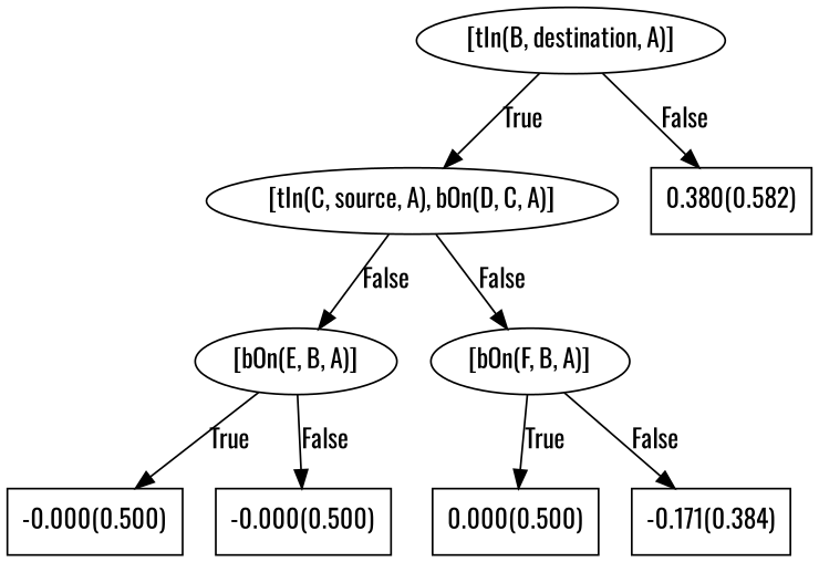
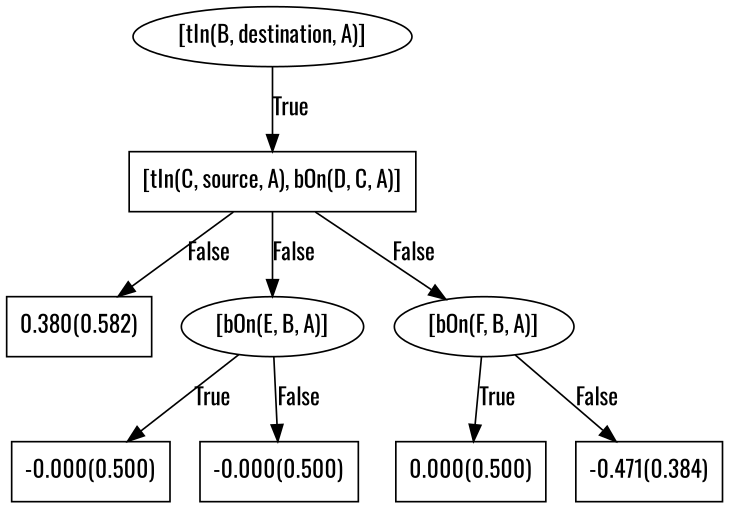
  digraph {
    fontname=Oswald
    node [fontname=Oswald shape=box]
    edge [fontname=Oswald]
    n1 [label="[tIn(B, destination, A)]" shape=""]
-   n2 [label="[tIn(C, source, A), bOn(D, C, A)]" shape=""]
+   n2 [label="[tIn(C, source, A), bOn(D, C, A)]"]
    n3 [label="0.380(0.582)"]
    n4 [label="[bOn(E, B, A)]" shape=""]
    n5 [label="[bOn(F, B, A)]" shape=""]
    n6 [label="-0.000(0.500)"]
    n7 [label="-0.000(0.500)"]
    n8 [label="0.000(0.500)"]
-   n9 [label="-0.171(0.384)"]
+   n9 [label="-0.471(0.384)"]
    n1 -> n2 [label=True]
-   n1 -> n3 [label=False]
+   n2 -> n3 [label=False]
    n2 -> n4 [label=False]
    n2 -> n5 [label=False]
    n4 -> n6 [label=True]
    n4 -> n7 [label=False]
    n5 -> n8 [label=True]
    n5 -> n9 [label=False]
  }
